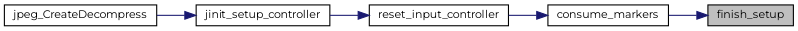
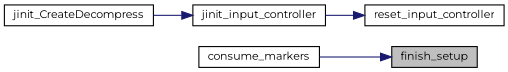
  digraph {
    fontname=Montserrat
    rankdir=RL
    node [color=black fontname=Montserrat fontsize=10 shape=record]
    edge [color=midnightblue dir=back fontname=Montserrat fontsize=10 labelfontname=Helvetica labelfontsize=10 style=solid]
    n1 [fillcolor=grey75 fontcolor=black height=0.2 label=finish_setup style=filled width=0.4]
    n2 [height=0.2 label=consume_markers width=0.4]
    n3 [height=0.2 label=reset_input_controller width=0.4]
-   n4 [height=0.2 label=jinit_setup_controller width=0.4]
-   n5 [height=0.2 label=jpeg_CreateDecompress width=0.4]
+   n4 [height=0.2 label=jinit_input_controller width=0.4]
+   n5 [height=0.2 label=jinit_CreateDecompress width=0.4]
    n1 -> n2
-   n2 -> n3
    n3 -> n4
    n4 -> n5
  }
